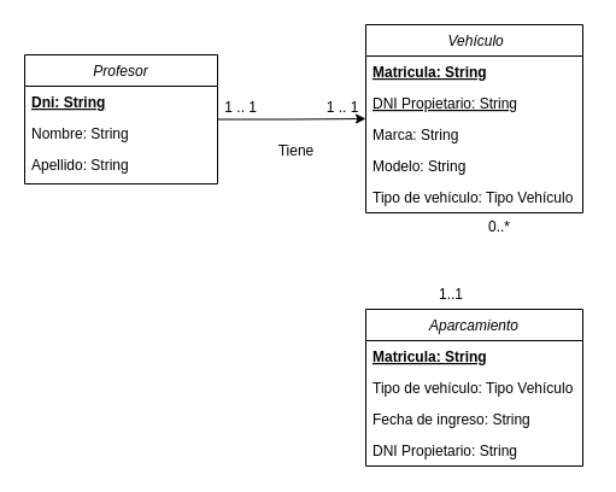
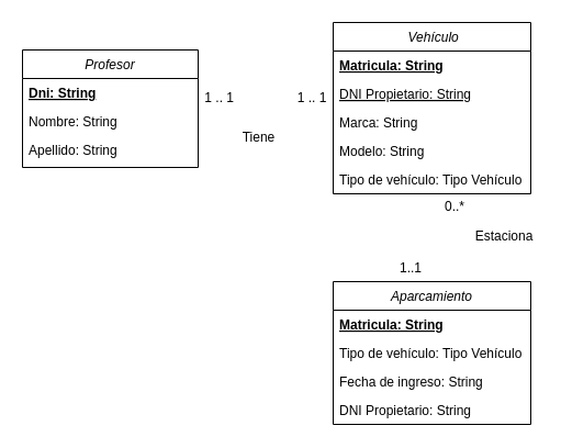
  <mxCell id="0" />
  <mxCell id="1" parent="0" />
- <mxCell id="2" value="" style="edgeStyle=orthogonalEdgeStyle;rounded=0;orthogonalLoop=1;jettySize=auto;html=1;" parent="1" source="3" target="7" edge="1"><mxGeometry relative="1" as="geometry" /></mxCell>
  <mxCell id="3" value="Profesor" style="swimlane;fontStyle=2;align=center;verticalAlign=top;childLayout=stackLayout;horizontal=1;startSize=26;horizontalStack=0;resizeParent=1;resizeLast=0;collapsible=1;marginBottom=0;rounded=0;shadow=0;strokeWidth=1;" parent="1" vertex="1"><mxGeometry x="20" y="45" width="160" height="107" as="geometry"><mxRectangle x="230" y="140" width="160" height="26" as="alternateBounds" /></mxGeometry></mxCell>
  <mxCell id="4" value="Dni: String" style="text;align=left;verticalAlign=top;spacingLeft=4;spacingRight=4;overflow=hidden;rotatable=0;points=[[0,0.5],[1,0.5]];portConstraint=eastwest;fontStyle=5" parent="3" vertex="1"><mxGeometry y="26" width="160" height="26" as="geometry" /></mxCell>
  <mxCell id="5" value="Nombre: String" style="text;align=left;verticalAlign=top;spacingLeft=4;spacingRight=4;overflow=hidden;rotatable=0;points=[[0,0.5],[1,0.5]];portConstraint=eastwest;rounded=0;shadow=0;html=0;" parent="3" vertex="1"><mxGeometry y="52" width="160" height="26" as="geometry" /></mxCell>
  <mxCell id="6" value="Apellido: String" style="text;align=left;verticalAlign=top;spacingLeft=4;spacingRight=4;overflow=hidden;rotatable=0;points=[[0,0.5],[1,0.5]];portConstraint=eastwest;rounded=0;shadow=0;html=0;" parent="3" vertex="1"><mxGeometry y="78" width="160" height="26" as="geometry" /></mxCell>
  <mxCell id="7" value=" Vehículo" style="swimlane;fontStyle=2;align=center;verticalAlign=top;childLayout=stackLayout;horizontal=1;startSize=26;horizontalStack=0;resizeParent=1;resizeLast=0;collapsible=1;marginBottom=0;rounded=0;shadow=0;strokeWidth=1;" parent="1" vertex="1"><mxGeometry x="303" y="20" width="180" height="156" as="geometry"><mxRectangle x="400" y="601" width="160" height="26" as="alternateBounds" /></mxGeometry></mxCell>
  <mxCell id="8" value="Matricula: String" style="text;align=left;verticalAlign=top;spacingLeft=4;spacingRight=4;overflow=hidden;rotatable=0;points=[[0,0.5],[1,0.5]];portConstraint=eastwest;fontStyle=5" parent="7" vertex="1"><mxGeometry y="26" width="180" height="26" as="geometry" /></mxCell>
  <mxCell id="9" value="DNI Propietario: String" style="text;align=left;verticalAlign=top;spacingLeft=4;spacingRight=4;overflow=hidden;rotatable=0;points=[[0,0.5],[1,0.5]];portConstraint=eastwest;fontStyle=4" parent="7" vertex="1"><mxGeometry y="52" width="180" height="26" as="geometry" /></mxCell>
  <mxCell id="10" value="Marca: String " style="text;align=left;verticalAlign=top;spacingLeft=4;spacingRight=4;overflow=hidden;rotatable=0;points=[[0,0.5],[1,0.5]];portConstraint=eastwest;rounded=0;shadow=0;html=0;" parent="7" vertex="1"><mxGeometry y="78" width="180" height="26" as="geometry" /></mxCell>
  <mxCell id="11" value="Modelo: String " style="text;align=left;verticalAlign=top;spacingLeft=4;spacingRight=4;overflow=hidden;rotatable=0;points=[[0,0.5],[1,0.5]];portConstraint=eastwest;rounded=0;shadow=0;html=0;" parent="7" vertex="1"><mxGeometry y="104" width="180" height="26" as="geometry" /></mxCell>
  <mxCell id="12" value="Tipo de vehículo: Tipo Vehículo " style="text;align=left;verticalAlign=top;spacingLeft=4;spacingRight=4;overflow=hidden;rotatable=0;points=[[0,0.5],[1,0.5]];portConstraint=eastwest;rounded=0;shadow=0;html=0;" parent="7" vertex="1"><mxGeometry y="130" width="180" height="26" as="geometry" /></mxCell>
  <mxCell id="13" value="&amp;nbsp; &amp;nbsp; 1 .. 1" style="text;html=1;strokeColor=none;fillColor=none;align=center;verticalAlign=middle;whiteSpace=wrap;rounded=0;" parent="1" vertex="1"><mxGeometry x="163" y="74" width="60" height="30" as="geometry" /></mxCell>
  <mxCell id="14" value="1 .. 1" style="text;html=1;strokeColor=none;fillColor=none;align=center;verticalAlign=middle;whiteSpace=wrap;rounded=0;" parent="1" vertex="1"><mxGeometry x="269" y="74" width="30" height="30" as="geometry" /></mxCell>
- <mxCell id="15" value="Tiene" style="text;html=1;strokeColor=none;fillColor=none;align=center;verticalAlign=middle;whiteSpace=wrap;rounded=0;" parent="1" vertex="1"><mxGeometry x="229" y="110" width="33" height="30" as="geometry" /></mxCell>
+ <mxCell id="15" value="Tiene" style="text;html=1;strokeColor=none;fillColor=none;align=center;verticalAlign=middle;whiteSpace=wrap;rounded=0;" parent="1" vertex="1"><mxGeometry x="219" y="110" width="33" height="30" as="geometry" /></mxCell>
  <mxCell id="16" value="Aparcamiento" style="swimlane;fontStyle=2;align=center;verticalAlign=top;childLayout=stackLayout;horizontal=1;startSize=26;horizontalStack=0;resizeParent=1;resizeLast=0;collapsible=1;marginBottom=0;rounded=0;shadow=0;strokeWidth=1;" parent="1" vertex="1"><mxGeometry x="303" y="256" width="180" height="130" as="geometry"><mxRectangle x="400" y="601" width="160" height="26" as="alternateBounds" /></mxGeometry></mxCell>
  <mxCell id="17" value="Matricula: String" style="text;align=left;verticalAlign=top;spacingLeft=4;spacingRight=4;overflow=hidden;rotatable=0;points=[[0,0.5],[1,0.5]];portConstraint=eastwest;fontStyle=5" parent="16" vertex="1"><mxGeometry y="26" width="180" height="26" as="geometry" /></mxCell>
  <mxCell id="18" value="Tipo de vehículo: Tipo Vehículo " style="text;align=left;verticalAlign=top;spacingLeft=4;spacingRight=4;overflow=hidden;rotatable=0;points=[[0,0.5],[1,0.5]];portConstraint=eastwest;fontStyle=0" parent="16" vertex="1"><mxGeometry y="52" width="180" height="26" as="geometry" /></mxCell>
  <mxCell id="19" value="Fecha de ingreso: String" style="text;align=left;verticalAlign=top;spacingLeft=4;spacingRight=4;overflow=hidden;rotatable=0;points=[[0,0.5],[1,0.5]];portConstraint=eastwest;fontStyle=0" parent="16" vertex="1"><mxGeometry y="78" width="180" height="26" as="geometry" /></mxCell>
  <mxCell id="20" value="DNI Propietario: String" style="text;align=left;verticalAlign=top;spacingLeft=4;spacingRight=4;overflow=hidden;rotatable=0;points=[[0,0.5],[1,0.5]];portConstraint=eastwest;fontStyle=0" parent="16" vertex="1"><mxGeometry y="104" width="180" height="26" as="geometry" /></mxCell>
  <mxCell id="21" value="0..*" style="text;html=1;strokeColor=none;fillColor=none;align=center;verticalAlign=middle;whiteSpace=wrap;rounded=0;" parent="1" vertex="1"><mxGeometry x="399" y="176" width="30" height="24" as="geometry" /></mxCell>
  <mxCell id="22" value="1..1" style="text;html=1;strokeColor=none;fillColor=none;align=center;verticalAlign=middle;whiteSpace=wrap;rounded=0;" parent="1" vertex="1"><mxGeometry x="359" y="232" width="30" height="24" as="geometry" /></mxCell>
+ <mxCell id="23" value="Estaciona" style="text;html=1;strokeColor=none;fillColor=none;align=center;verticalAlign=middle;whiteSpace=wrap;rounded=0;" parent="1" vertex="1"><mxGeometry x="429" y="200" width="60" height="30" as="geometry" /></mxCell>
